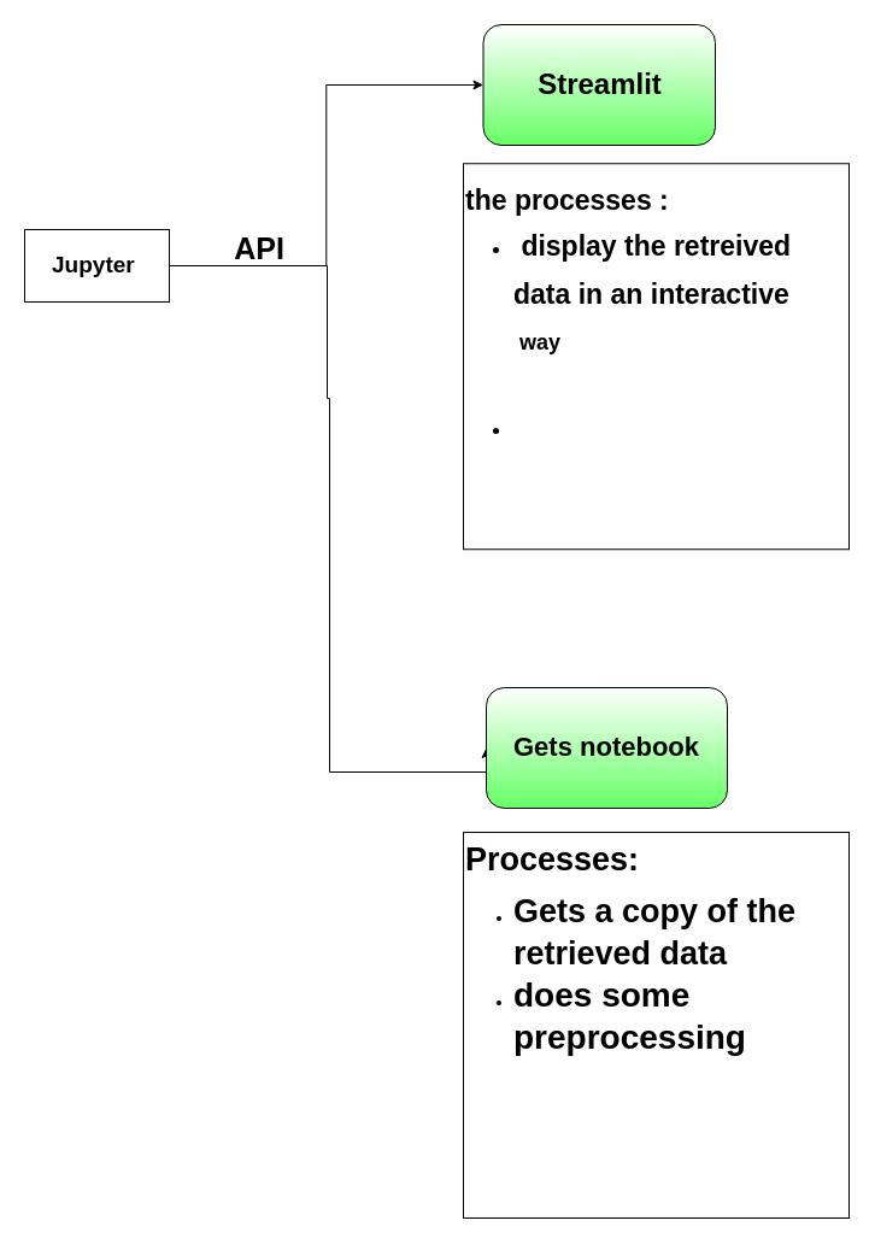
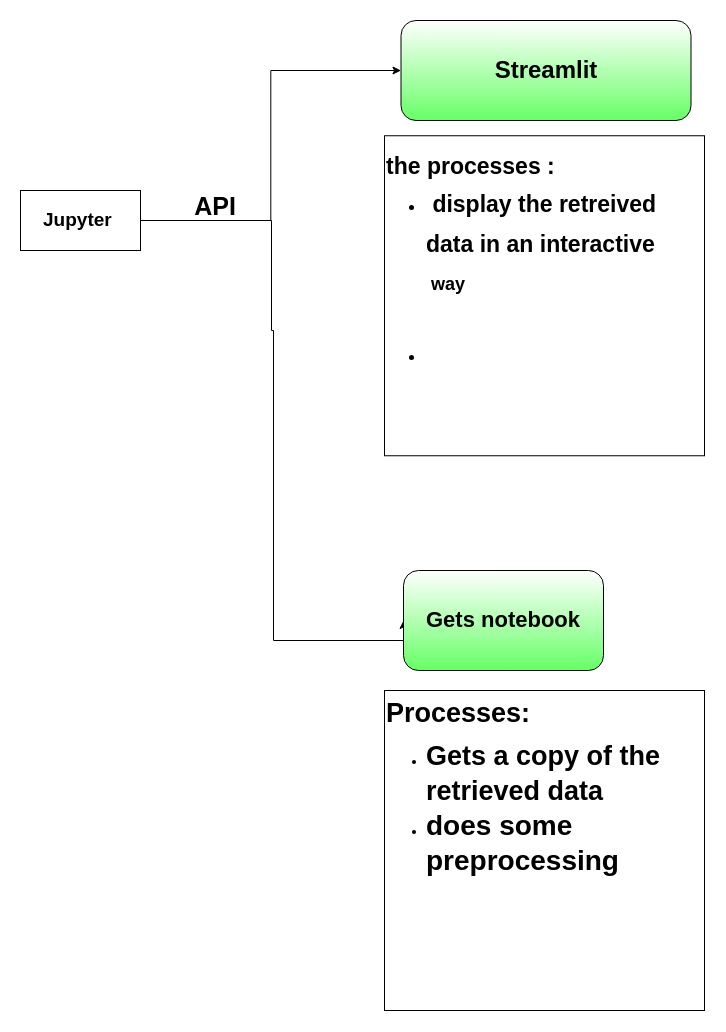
  <mxCell id="0" />
  <mxCell id="1" parent="0" />
  <mxCell id="2" style="edgeStyle=orthogonalEdgeStyle;rounded=0;orthogonalLoop=1;jettySize=auto;html=1;entryX=0;entryY=0.5;entryDx=0;entryDy=0;" edge="1" parent="1" source="4" target="5"><mxGeometry relative="1" as="geometry" /></mxCell>
  <mxCell id="3" style="edgeStyle=orthogonalEdgeStyle;rounded=0;orthogonalLoop=1;jettySize=auto;html=1;entryX=0;entryY=0.5;entryDx=0;entryDy=0;" edge="1" parent="1" target="6"><mxGeometry relative="1" as="geometry"><mxPoint x="138" y="220" as="sourcePoint" /><mxPoint x="391" y="330" as="targetPoint" /><Array as="points"><mxPoint x="271" y="220" /><mxPoint x="271" y="330" /><mxPoint x="273" y="330" /><mxPoint x="273" y="640" /></Array></mxGeometry></mxCell>
  <mxCell id="4" value="&lt;b&gt;&lt;font style=&quot;font-size: 19px;&quot;&gt;Jupyter&amp;nbsp;&lt;/font&gt;&lt;/b&gt;" style="rounded=0;whiteSpace=wrap;html=1;" vertex="1" parent="1"><mxGeometry x="20" y="190" width="120" height="60" as="geometry" /></mxCell>
- <mxCell id="5" value="&lt;b&gt;&lt;font style=&quot;font-size: 24px;&quot;&gt;Streamlit&lt;/font&gt;&lt;/b&gt;" style="rounded=1;whiteSpace=wrap;html=1;gradientColor=#66FF66;" vertex="1" parent="1"><mxGeometry x="400.5" y="20" width="192.5" height="100" as="geometry" /></mxCell>
+ <mxCell id="5" value="&lt;b&gt;&lt;font style=&quot;font-size: 24px;&quot;&gt;Streamlit&lt;/font&gt;&lt;/b&gt;" style="rounded=1;whiteSpace=wrap;html=1;gradientColor=#66FF66;" vertex="1" parent="1"><mxGeometry x="400.5" y="20" width="290" height="100" as="geometry" /></mxCell>
  <mxCell id="6" value="&lt;b&gt;&lt;font style=&quot;font-size: 22px;&quot;&gt;Gets notebook&lt;/font&gt;&lt;/b&gt;" style="rounded=1;whiteSpace=wrap;html=1;gradientColor=#66FF66;" vertex="1" parent="1"><mxGeometry x="403" y="570" width="200" height="100" as="geometry" /></mxCell>
  <mxCell id="7" value="&lt;b&gt;&lt;font style=&quot;font-size: 25px;&quot;&gt;API&lt;/font&gt;&lt;/b&gt;" style="text;strokeColor=none;align=center;fillColor=none;html=1;verticalAlign=middle;whiteSpace=wrap;rounded=0;" vertex="1" parent="1"><mxGeometry x="185" y="190" width="60" height="30" as="geometry" /></mxCell>
  <mxCell id="8" value="&lt;div style=&quot;line-height: 100%;&quot;&gt;&lt;h2 style=&quot;line-height: 100%;&quot;&gt;&lt;span style=&quot;background-color: initial;&quot;&gt;&lt;font style=&quot;font-size: 23px;&quot;&gt;the processes :&lt;/font&gt;&lt;/span&gt;&lt;/h2&gt;&lt;h2 style=&quot;line-height: 100%;&quot;&gt;&lt;ul style=&quot;line-height: 100%;&quot;&gt;&lt;li&gt;&lt;span style=&quot;background-color: initial;&quot;&gt;&lt;font style=&quot;font-size: 23px;&quot;&gt;&amp;nbsp;display the retreived&amp;nbsp; &amp;nbsp; &amp;nbsp; &amp;nbsp; &amp;nbsp; &amp;nbsp; &amp;nbsp; &amp;nbsp; &amp;nbsp; &amp;nbsp; &amp;nbsp; &amp;nbsp; &amp;nbsp; &amp;nbsp; &amp;nbsp; &amp;nbsp; &amp;nbsp; &amp;nbsp; &amp;nbsp; &amp;nbsp; &amp;nbsp; &amp;nbsp; &amp;nbsp; &amp;nbsp; &amp;nbsp; &amp;nbsp; data in an interactive&amp;nbsp; &amp;nbsp; &amp;nbsp; &amp;nbsp; &amp;nbsp; &amp;nbsp; &amp;nbsp; &amp;nbsp; &amp;nbsp; &amp;nbsp; &amp;nbsp; &amp;nbsp; &amp;nbsp; &amp;nbsp; &amp;nbsp; &amp;nbsp; &amp;nbsp; &amp;nbsp; &amp;nbsp; &amp;nbsp; &amp;nbsp; &amp;nbsp; &amp;nbsp; &amp;nbsp; &amp;nbsp; &amp;nbsp; &lt;/font&gt;&lt;/span&gt;&amp;nbsp;way&lt;/li&gt;&lt;/ul&gt;&lt;div&gt;&lt;br&gt;&lt;/div&gt;&lt;div&gt;&lt;ul&gt;&lt;li&gt;&lt;br&gt;&lt;/li&gt;&lt;/ul&gt;&lt;/div&gt;&lt;/h2&gt;&lt;/div&gt;" style="whiteSpace=wrap;html=1;aspect=fixed;align=left;horizontal=1;verticalAlign=top;" vertex="1" parent="1"><mxGeometry x="384" y="135.25" width="320" height="320" as="geometry" /></mxCell>
  <mxCell id="9" value="&lt;font style=&quot;font-size: 27px;&quot;&gt;Processes:&lt;/font&gt;&lt;div style=&quot;line-height: 250%;&quot;&gt;&lt;ul style=&quot;line-height: 250%;&quot;&gt;&lt;li&gt;&lt;font style=&quot;font-size: 27px;&quot;&gt;Gets a copy of the retrieved data&lt;/font&gt;&amp;nbsp;&lt;/li&gt;&lt;li&gt;&lt;font style=&quot;font-size: 28px;&quot;&gt;does some preprocessing&amp;nbsp;&amp;nbsp;&lt;/font&gt;&lt;/li&gt;&lt;/ul&gt;&lt;/div&gt;" style="whiteSpace=wrap;html=1;aspect=fixed;fontStyle=1;verticalAlign=top;align=left;" vertex="1" parent="1"><mxGeometry x="384" y="690" width="320" height="320" as="geometry" /></mxCell>
